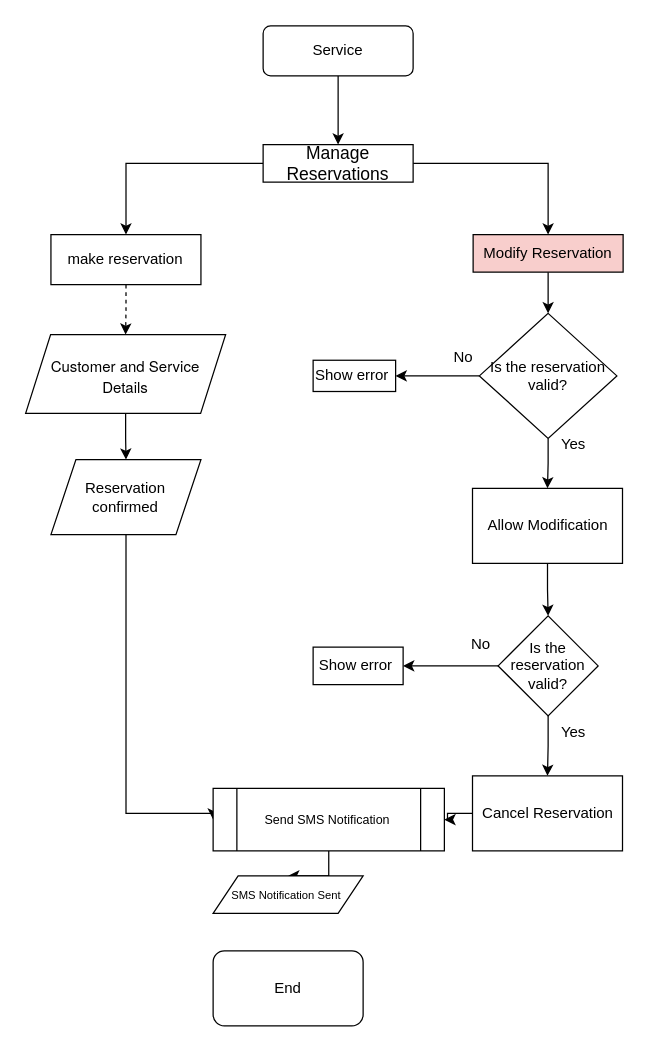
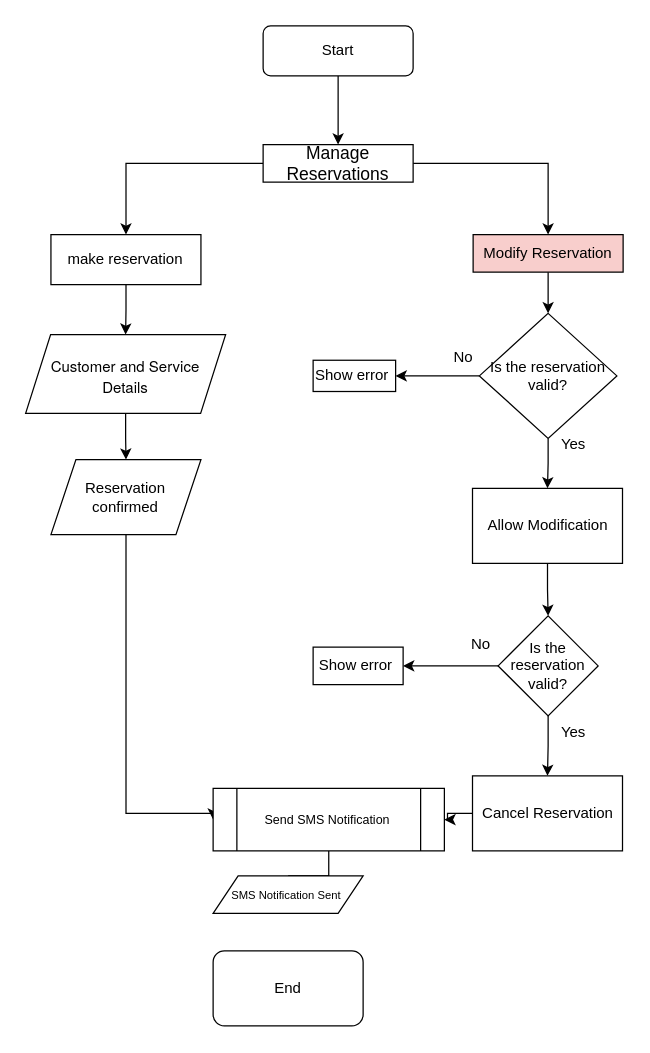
  <mxCell id="0" />
  <mxCell id="1" parent="0" />
  <mxCell id="2" value="" style="edgeStyle=orthogonalEdgeStyle;rounded=0;orthogonalLoop=1;jettySize=auto;html=1;" edge="1" parent="1" source="3" target="6"><mxGeometry relative="1" as="geometry" /></mxCell>
- <mxCell id="3" value="Service" style="rounded=1;whiteSpace=wrap;html=1;fontSize=12;glass=0;strokeWidth=1;shadow=0;" vertex="1" parent="1"><mxGeometry x="210" y="20" width="120" height="40" as="geometry" /></mxCell>
+ <mxCell id="3" value="Start" style="rounded=1;whiteSpace=wrap;html=1;fontSize=12;glass=0;strokeWidth=1;shadow=0;" vertex="1" parent="1"><mxGeometry x="210" y="20" width="120" height="40" as="geometry" /></mxCell>
  <mxCell id="4" style="edgeStyle=orthogonalEdgeStyle;rounded=0;orthogonalLoop=1;jettySize=auto;html=1;" edge="1" parent="1" source="6" target="8"><mxGeometry relative="1" as="geometry" /></mxCell>
  <mxCell id="5" value="" style="edgeStyle=orthogonalEdgeStyle;rounded=0;orthogonalLoop=1;jettySize=auto;html=1;" edge="1" parent="1" source="6" target="13"><mxGeometry relative="1" as="geometry" /></mxCell>
  <mxCell id="6" value="&lt;span style=&quot;text-align: start; font-size: 14px;&quot;&gt;Manage Reservations&lt;/span&gt;" style="rounded=0;whiteSpace=wrap;html=1;" vertex="1" parent="1"><mxGeometry x="210" y="115" width="120" height="30" as="geometry" /></mxCell>
- <mxCell id="7" value="" style="edgeStyle=orthogonalEdgeStyle;rounded=0;orthogonalLoop=1;jettySize=auto;html=1;dashed=1;" edge="1" parent="1" source="8" target="33"><mxGeometry relative="1" as="geometry" /></mxCell>
+ <mxCell id="7" value="" style="edgeStyle=orthogonalEdgeStyle;rounded=0;orthogonalLoop=1;jettySize=auto;html=1;" edge="1" parent="1" source="8" target="33"><mxGeometry relative="1" as="geometry" /></mxCell>
  <mxCell id="8" value="&lt;div style=&quot;&quot;&gt;&lt;font style=&quot;font-size: 12px;&quot;&gt;make reservation&lt;/font&gt;&lt;/div&gt;" style="rounded=0;whiteSpace=wrap;html=1;align=center;" vertex="1" parent="1"><mxGeometry x="40.25" y="187" width="120" height="40" as="geometry" /></mxCell>
  <mxCell id="9" style="edgeStyle=orthogonalEdgeStyle;rounded=0;orthogonalLoop=1;jettySize=auto;html=1;entryX=0;entryY=0.5;entryDx=0;entryDy=0;" edge="1" parent="1" source="10" target="20"><mxGeometry relative="1" as="geometry"><Array as="points"><mxPoint x="100" y="650" /></Array></mxGeometry></mxCell>
  <mxCell id="10" value="&lt;span style=&quot;text-align: start;&quot;&gt;&lt;font style=&quot;font-size: 12px;&quot;&gt;Reservation confirmed&lt;/font&gt;&lt;/span&gt;" style="shape=parallelogram;perimeter=parallelogramPerimeter;whiteSpace=wrap;html=1;fixedSize=1;" vertex="1" parent="1"><mxGeometry x="40.25" y="367" width="120" height="60" as="geometry" /></mxCell>
  <mxCell id="11" value="Yes" style="text;html=1;align=center;verticalAlign=middle;resizable=0;points=[];autosize=1;strokeColor=none;fillColor=none;" vertex="1" parent="1"><mxGeometry x="438" y="340" width="40" height="30" as="geometry" /></mxCell>
  <mxCell id="12" value="" style="edgeStyle=orthogonalEdgeStyle;rounded=0;orthogonalLoop=1;jettySize=auto;html=1;" edge="1" parent="1" source="13" target="24"><mxGeometry relative="1" as="geometry" /></mxCell>
  <mxCell id="13" value="&lt;span style=&quot;font-style: normal; font-variant-caps: normal; font-weight: 400; letter-spacing: normal; text-align: start; text-indent: 0px; text-transform: none; white-space: normal; word-spacing: 0px; -webkit-text-stroke-width: 0px; text-decoration: none; caret-color: rgb(0, 0, 0); color: rgb(0, 0, 0); float: none; display: inline !important;&quot;&gt;&lt;font style=&quot;font-size: 12px;&quot;&gt;Modify Reservation&lt;/font&gt;&lt;/span&gt;" style="rounded=0;whiteSpace=wrap;html=1;fillColor=#f8cecc;" vertex="1" parent="1"><mxGeometry x="378" y="187" width="120" height="30" as="geometry" /></mxCell>
  <mxCell id="14" style="edgeStyle=orthogonalEdgeStyle;rounded=0;orthogonalLoop=1;jettySize=auto;html=1;entryX=1;entryY=0.5;entryDx=0;entryDy=0;" edge="1" parent="1" source="16" target="17"><mxGeometry relative="1" as="geometry"><mxPoint x="584" y="1297" as="targetPoint" /></mxGeometry></mxCell>
  <mxCell id="15" value="" style="edgeStyle=orthogonalEdgeStyle;rounded=0;orthogonalLoop=1;jettySize=auto;html=1;" edge="1" parent="1" source="16" target="29"><mxGeometry relative="1" as="geometry" /></mxCell>
  <mxCell id="16" value="&lt;span style=&quot;text-align: start;&quot;&gt;Is the reservation valid?&lt;/span&gt;" style="rhombus;whiteSpace=wrap;html=1;" vertex="1" parent="1"><mxGeometry x="398" y="492" width="80" height="80" as="geometry" /></mxCell>
  <mxCell id="17" value="&lt;span style=&quot;text-align: start;&quot;&gt;Show error&amp;nbsp;&lt;/span&gt;" style="rounded=0;whiteSpace=wrap;html=1;" vertex="1" parent="1"><mxGeometry x="250" y="517" width="72" height="30" as="geometry" /></mxCell>
  <mxCell id="18" value="No" style="text;html=1;align=center;verticalAlign=middle;resizable=0;points=[];autosize=1;strokeColor=none;fillColor=none;" vertex="1" parent="1"><mxGeometry x="364" y="500" width="40" height="30" as="geometry" /></mxCell>
- <mxCell id="19" style="edgeStyle=orthogonalEdgeStyle;rounded=0;orthogonalLoop=1;jettySize=auto;html=1;entryX=0.5;entryY=0;entryDx=0;entryDy=0;" edge="1" parent="1" source="20" target="21"><mxGeometry relative="1" as="geometry" /></mxCell>
+ <mxCell id="19" style="edgeStyle=orthogonalEdgeStyle;rounded=0;orthogonalLoop=1;jettySize=auto;html=1;entryX=0.5;entryY=0;entryDx=0;entryDy=0;endArrow=none;" edge="1" parent="1" source="20" target="21"><mxGeometry relative="1" as="geometry" /></mxCell>
  <mxCell id="20" value="&lt;span style=&quot;text-align: start; font-size: 10px;&quot;&gt;Send SMS Notification&amp;nbsp;&lt;/span&gt;" style="shape=process;whiteSpace=wrap;html=1;backgroundOutline=1;" vertex="1" parent="1"><mxGeometry x="170" y="630" width="185" height="50" as="geometry" /></mxCell>
  <mxCell id="21" value="&lt;span style=&quot;text-align: start; font-size: 9px;&quot;&gt;SMS Notification Sent&amp;nbsp;&lt;/span&gt;" style="shape=parallelogram;perimeter=parallelogramPerimeter;whiteSpace=wrap;html=1;fixedSize=1;" vertex="1" parent="1"><mxGeometry x="170" y="700" width="120" height="30" as="geometry" /></mxCell>
  <mxCell id="22" value="" style="edgeStyle=orthogonalEdgeStyle;rounded=0;orthogonalLoop=1;jettySize=auto;html=1;" edge="1" parent="1" source="24" target="26"><mxGeometry relative="1" as="geometry" /></mxCell>
  <mxCell id="23" value="" style="edgeStyle=orthogonalEdgeStyle;rounded=0;orthogonalLoop=1;jettySize=auto;html=1;" edge="1" parent="1" source="24" target="27"><mxGeometry relative="1" as="geometry" /></mxCell>
  <mxCell id="24" value="&lt;span style=&quot;text-align: start;&quot;&gt;Is the reservation valid?&lt;/span&gt;" style="rhombus;whiteSpace=wrap;html=1;rounded=0;" vertex="1" parent="1"><mxGeometry x="383" y="250" width="110" height="100" as="geometry" /></mxCell>
  <mxCell id="25" value="" style="edgeStyle=orthogonalEdgeStyle;rounded=0;orthogonalLoop=1;jettySize=auto;html=1;" edge="1" parent="1" source="26" target="16"><mxGeometry relative="1" as="geometry" /></mxCell>
  <mxCell id="26" value="&lt;span style=&quot;text-align: start;&quot;&gt;Allow Modification&lt;/span&gt;" style="whiteSpace=wrap;html=1;rounded=0;" vertex="1" parent="1"><mxGeometry x="377.5" y="390" width="120" height="60" as="geometry" /></mxCell>
  <mxCell id="27" value="&lt;span style=&quot;text-align: start;&quot;&gt;Show error&amp;nbsp;&lt;/span&gt;" style="rounded=0;whiteSpace=wrap;html=1;" vertex="1" parent="1"><mxGeometry x="250" y="287.5" width="66" height="25" as="geometry" /></mxCell>
  <mxCell id="28" style="edgeStyle=orthogonalEdgeStyle;rounded=0;orthogonalLoop=1;jettySize=auto;html=1;entryX=1;entryY=0.5;entryDx=0;entryDy=0;" edge="1" parent="1" source="29" target="20"><mxGeometry relative="1" as="geometry" /></mxCell>
  <mxCell id="29" value="&lt;span style=&quot;text-align: start;&quot;&gt;Cancel Reservation&lt;/span&gt;" style="rounded=0;whiteSpace=wrap;html=1;" vertex="1" parent="1"><mxGeometry x="377.5" y="620" width="120" height="60" as="geometry" /></mxCell>
  <mxCell id="30" value="Yes" style="text;html=1;align=center;verticalAlign=middle;resizable=0;points=[];autosize=1;strokeColor=none;fillColor=none;" vertex="1" parent="1"><mxGeometry x="438" y="570" width="40" height="30" as="geometry" /></mxCell>
  <mxCell id="31" value="No" style="text;html=1;align=center;verticalAlign=middle;resizable=0;points=[];autosize=1;strokeColor=none;fillColor=none;" vertex="1" parent="1"><mxGeometry x="350" y="270" width="40" height="30" as="geometry" /></mxCell>
  <mxCell id="32" value="" style="edgeStyle=orthogonalEdgeStyle;rounded=0;orthogonalLoop=1;jettySize=auto;html=1;" edge="1" parent="1" source="33" target="10"><mxGeometry relative="1" as="geometry" /></mxCell>
  <mxCell id="33" value="&lt;p style=&quot;margin: 0px; font-style: normal; font-variant-caps: normal; font-stretch: normal; line-height: normal; font-family: &amp;quot;Helvetica Neue&amp;quot;; font-size-adjust: none; font-kerning: auto; font-variant-alternates: normal; font-variant-ligatures: normal; font-variant-numeric: normal; font-variant-east-asian: normal; font-variant-position: normal; font-feature-settings: normal; font-optical-sizing: auto; font-variation-settings: normal;&quot;&gt;Customer and Service Details&lt;/p&gt;" style="shape=parallelogram;perimeter=parallelogramPerimeter;whiteSpace=wrap;html=1;fixedSize=1;" vertex="1" parent="1"><mxGeometry x="20" y="267" width="160" height="63" as="geometry" /></mxCell>
  <mxCell id="34" value="End" style="rounded=1;whiteSpace=wrap;html=1;" vertex="1" parent="1"><mxGeometry x="170" y="760" width="120" height="60" as="geometry" /></mxCell>
